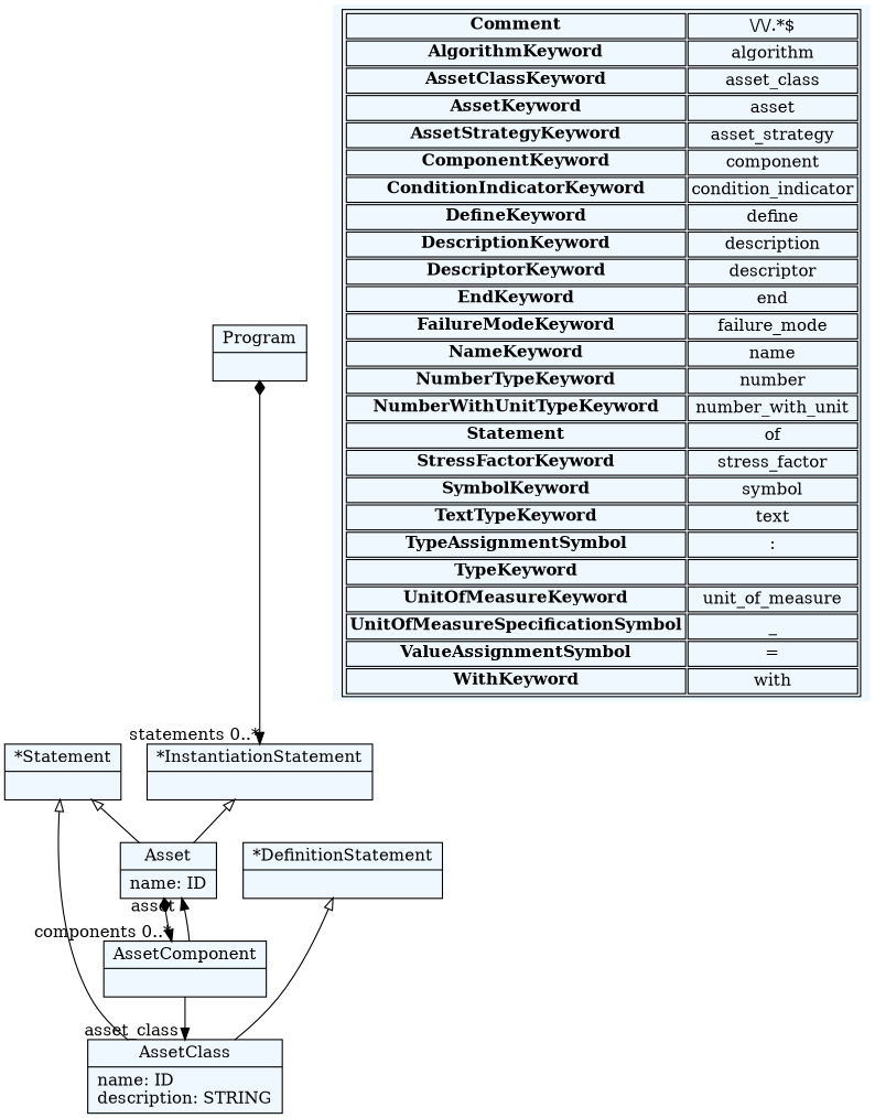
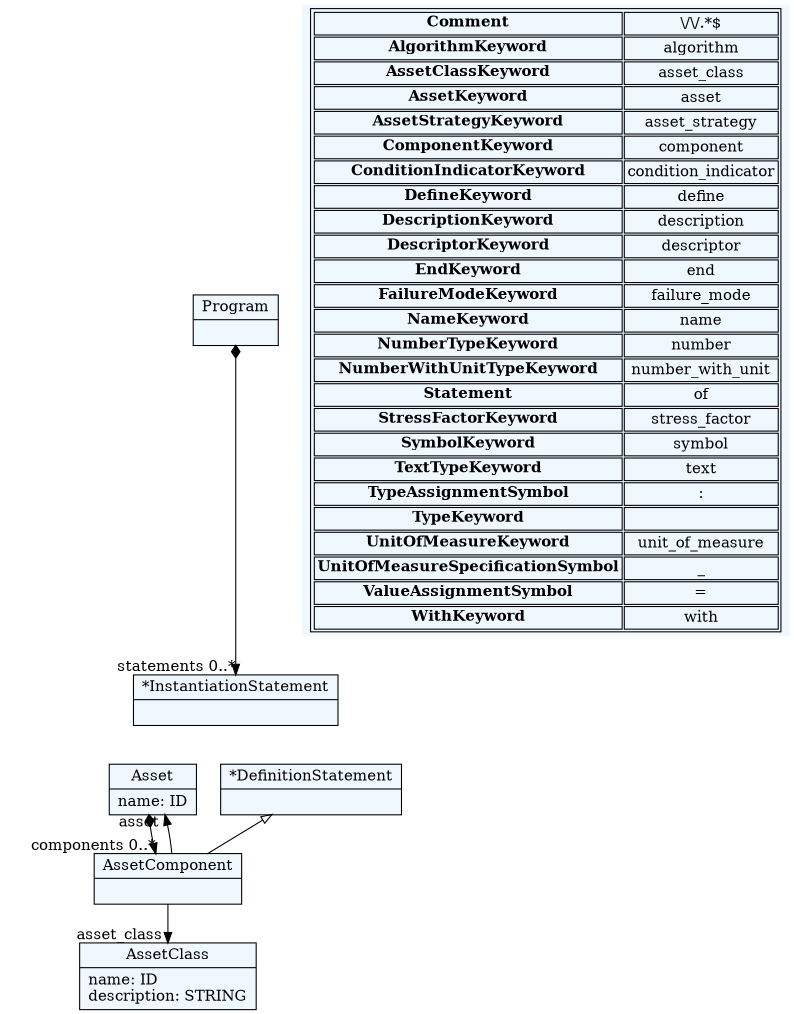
  digraph {
    fontname="Bitstream Vera Sans"
    fontsize=8
    nodesep=0.3
    node [fillcolor=aliceblue shape=record style=filled]
    edge [arrowtail=empty dir=back]
    n1 [label="{Program|}"]
    n2 [label="{*InstantiationStatement|}"]
-   n3 [label="{*Statement|}"]
    n4 [label="{AssetClass|name: ID\ldescription: STRING\l}"]
    n5 [label="{Asset|name: ID\l}"]
    n6 [label="{AssetComponent|}"]
    n7 [label="{*DefinitionStatement|}"]
    n8 [label=< <table> 	<tr> 		<td><b>Comment</b></td><td>\/\/.*$</td> 	</tr> 	<tr> 		<td><b>AlgorithmKeyword</b></td><td>algorithm</td> 	</tr> 	<tr> 		<td><b>AssetClassKeyword</b></td><td>asset_class</td> 	</tr> 	<tr> 		<td><b>AssetKeyword</b></td><td>asset</td> 	</tr> 	<tr> 		<td><b>AssetStrategyKeyword</b></td><td>asset_strategy</td> 	</tr> 	<tr> 		<td><b>ComponentKeyword</b></td><td>component</td> 	</tr> 	<tr> 		<td><b>ConditionIndicatorKeyword</b></td><td>condition_indicator</td> 	</tr> 	<tr> 		<td><b>DefineKeyword</b></td><td>define</td> 	</tr> 	<tr> 		<td><b>DescriptionKeyword</b></td><td>description</td> 	</tr> 	<tr> 		<td><b>DescriptorKeyword</b></td><td>descriptor</td> 	</tr> 	<tr> 		<td><b>EndKeyword</b></td><td>end</td> 	</tr> 	<tr> 		<td><b>FailureModeKeyword</b></td><td>failure_mode</td> 	</tr> 	<tr> 		<td><b>NameKeyword</b></td><td>name</td> 	</tr> 	<tr> 		<td><b>NumberTypeKeyword</b></td><td>number</td> 	</tr> 	<tr> 		<td><b>NumberWithUnitTypeKeyword</b></td><td>number_with_unit</td> 	</tr> 	<tr> 		<td><b>Statement</b></td><td>of</td> 	</tr> 	<tr> 		<td><b>StressFactorKeyword</b></td><td>stress_factor</td> 	</tr> 	<tr> 		<td><b>SymbolKeyword</b></td><td>symbol</td> 	</tr> 	<tr> 		<td><b>TextTypeKeyword</b></td><td>text</td> 	</tr> 	<tr> 		<td><b>TypeAssignmentSymbol</b></td><td>:</td> 	</tr> 	<tr> 		<td><b>TypeKeyword</b></td><td></td> 	</tr> 	<tr> 		<td><b>UnitOfMeasureKeyword</b></td><td>unit_of_measure</td> 	</tr> 	<tr> 		<td><b>UnitOfMeasureSpecificationSymbol</b></td><td>_</td> 	</tr> 	<tr> 		<td><b>ValueAssignmentSymbol</b></td><td>=</td> 	</tr> 	<tr> 		<td><b>WithKeyword</b></td><td>with</td> 	</tr> </table> > shape=plaintext]
    n1 -> n2 [arrowtail=diamond dir=both headlabel="statements 0..*"]
-   n2 -> n5
-   n3 -> n4
-   n3 -> n5
    n5 -> n6 [arrowtail=diamond dir=both headlabel="components 0..*"]
    n6 -> n4 [dir=black headlabel="asset_class "]
    n6 -> n5 [dir=black headlabel="asset "]
-   n7 -> n4
+   n7 -> n6
  }
